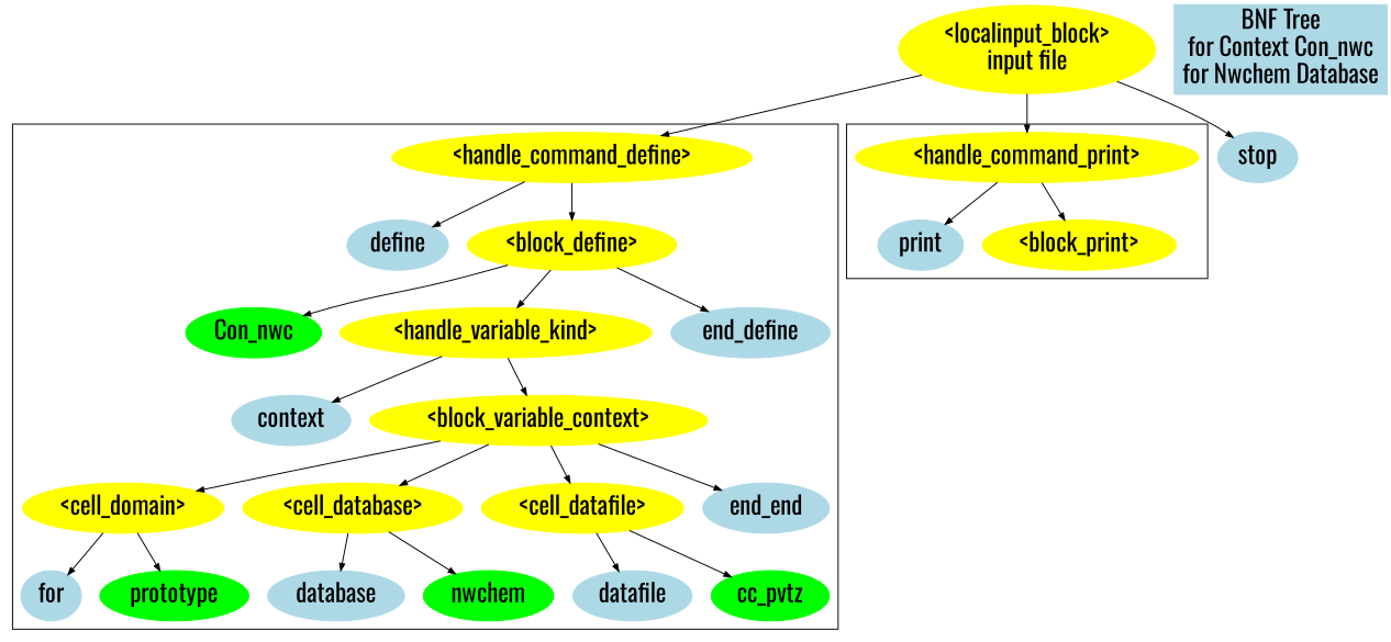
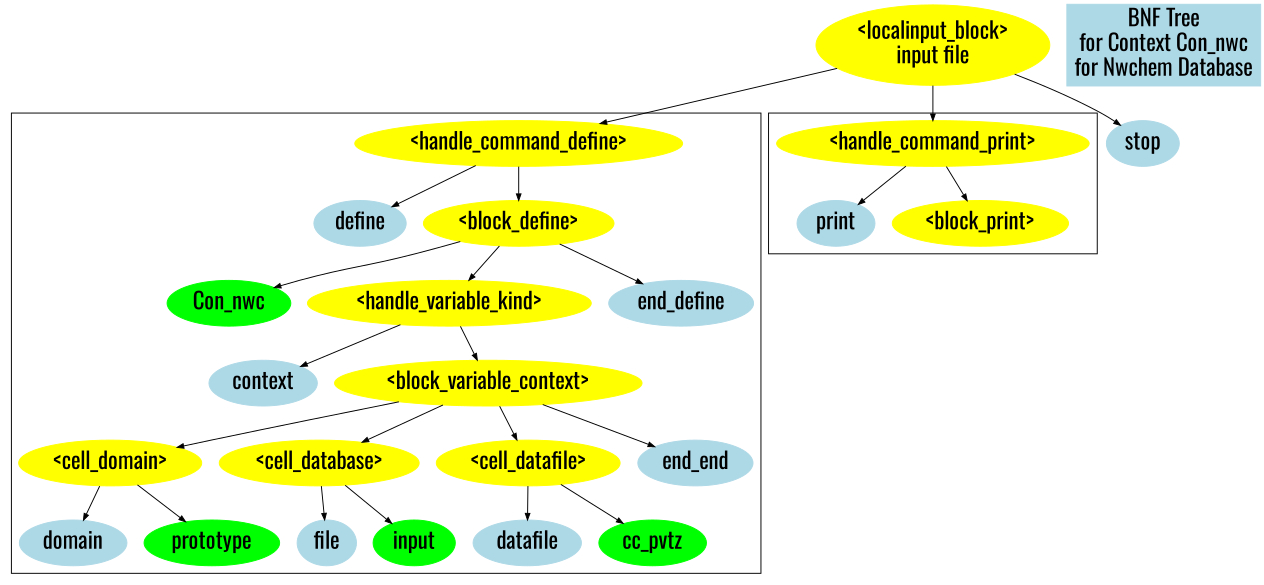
  digraph {
    fontname=Oswald
    node [color=lightblue fontcolor=black fontname=Oswald fontsize=24 style=filled]
    edge [arrowsize=0.7 dir=down fontname=Oswald fontsize=12]
    Con_nwc [color=green]
    define
    "<handle_command_define>" [color=yellow]
    "<block_define>" [color=yellow]
    context
    "<handle_variable_kind>" [color=yellow]
    "<block_variable_context>" [color=yellow]
-   domain [label=for]
+   domain
    "<cell_domain>" [color=yellow]
    prototype [color=green]
-   database
+   database [label=file]
    "<cell_database>" [color=yellow]
-   nwchem [color=green]
+   nwchem [color=green label=input]
    datafile
    "<cell_datafile>" [color=yellow]
    cc_pvtz [color=green]
    n17 [label=end_end]
    end_define
    print
    "<handle_command_print>" [color=yellow]
    "<block_print>" [color=yellow]
    n22 [label="BNF Tree\nfor Context Con_nwc\nfor Nwchem Database\n" shape=record]
    "<localinput_block>\ninput file" [color=yellow]
    stop
    subgraph cluster_1 {
      Con_nwc
      define
      "<handle_command_define>"
      "<block_define>"
      context
      "<handle_variable_kind>"
      "<block_variable_context>"
      domain
      "<cell_domain>"
      prototype
      database
      "<cell_database>"
      nwchem
      datafile
      "<cell_datafile>"
      cc_pvtz
      n17
      end_define
    }
    subgraph cluster_2 {
      print
      "<handle_command_print>"
      "<block_print>"
    }
    "<handle_command_define>" -> define
    "<handle_command_define>" -> "<block_define>"
    "<block_define>" -> Con_nwc
    "<block_define>" -> "<handle_variable_kind>"
    "<block_define>" -> end_define
    "<handle_variable_kind>" -> context
    "<handle_variable_kind>" -> "<block_variable_context>"
    "<block_variable_context>" -> "<cell_domain>"
    "<block_variable_context>" -> "<cell_database>"
    "<block_variable_context>" -> "<cell_datafile>"
    "<block_variable_context>" -> n17
    "<cell_domain>" -> domain
    "<cell_domain>" -> prototype
    "<cell_database>" -> database
    "<cell_database>" -> nwchem
    "<cell_datafile>" -> datafile
    "<cell_datafile>" -> cc_pvtz
    "<handle_command_print>" -> print
    "<handle_command_print>" -> "<block_print>"
    "<localinput_block>\ninput file" -> "<handle_command_define>"
    "<localinput_block>\ninput file" -> "<handle_command_print>"
    "<localinput_block>\ninput file" -> stop
  }
